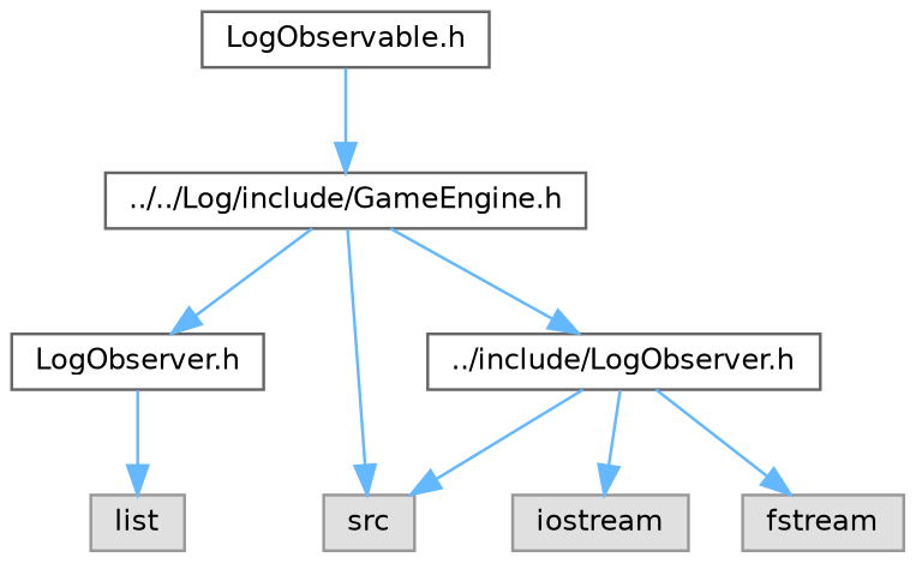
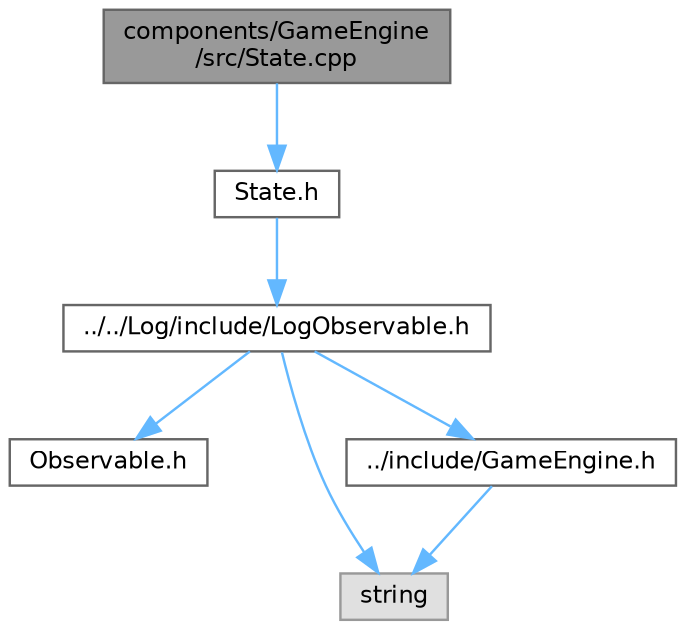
  digraph {
    node [color=grey40 fillcolor=white fontname=Helvetica fontsize=10 shape=box style=filled]
    edge [color=steelblue1 fontname=Helvetica fontsize=10 labelfontname=Helvetica labelfontsize=10 style=solid]
-   n2 [height=0.2 label="LogObservable.h" width=0.4]
-   n3 [height=0.2 label="../../Log/include/GameEngine.h" width=0.4]
-   n4 [height=0.2 label="LogObserver.h" width=0.4]
-   n5 [color=grey60 fillcolor="#E0E0E0" height=0.2 label=src width=0.4]
-   n6 [height=0.2 label="../include/LogObserver.h" width=0.4]
-   n7 [color=grey60 fillcolor="#E0E0E0" height=0.2 label=list width=0.4]
-   n8 [color=grey60 fillcolor="#E0E0E0" height=0.2 label=iostream width=0.4]
-   n9 [color=grey60 fillcolor="#E0E0E0" height=0.2 label=fstream width=0.4]
+   n1 [color=gray40 fillcolor=grey60 fontcolor=black height=0.2 label="components/GameEngine\l/src/State.cpp" width=0.4]
+   n2 [height=0.2 label="State.h" width=0.4]
+   n3 [height=0.2 label="../../Log/include/LogObservable.h" width=0.4]
+   n4 [height=0.2 label="Observable.h" width=0.4]
+   n5 [color=grey60 fillcolor="#E0E0E0" height=0.2 label=string width=0.4]
+   n6 [height=0.2 label="../include/GameEngine.h" width=0.4]
+   n1 -> n2
    n2 -> n3
    n3 -> n4
    n3 -> n5
    n3 -> n6
-   n4 -> n7
    n6 -> n5
-   n6 -> n8
-   n6 -> n9
  }
